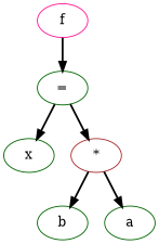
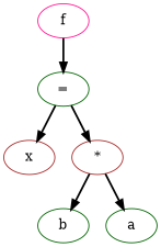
  digraph {
    node [color=darkgreen]
    edge [style=bold]
    n1 [color=deeppink label=f]
    n2 [label="="]
-   n3 [label=x]
+   n3 [color=brown label=x]
    n4 [color=brown label="*"]
    n5 [label=b]
    n6 [label=a]
    n1 -> n2
    n2 -> n3
    n2 -> n4
    n4 -> n5
    n4 -> n6
  }
